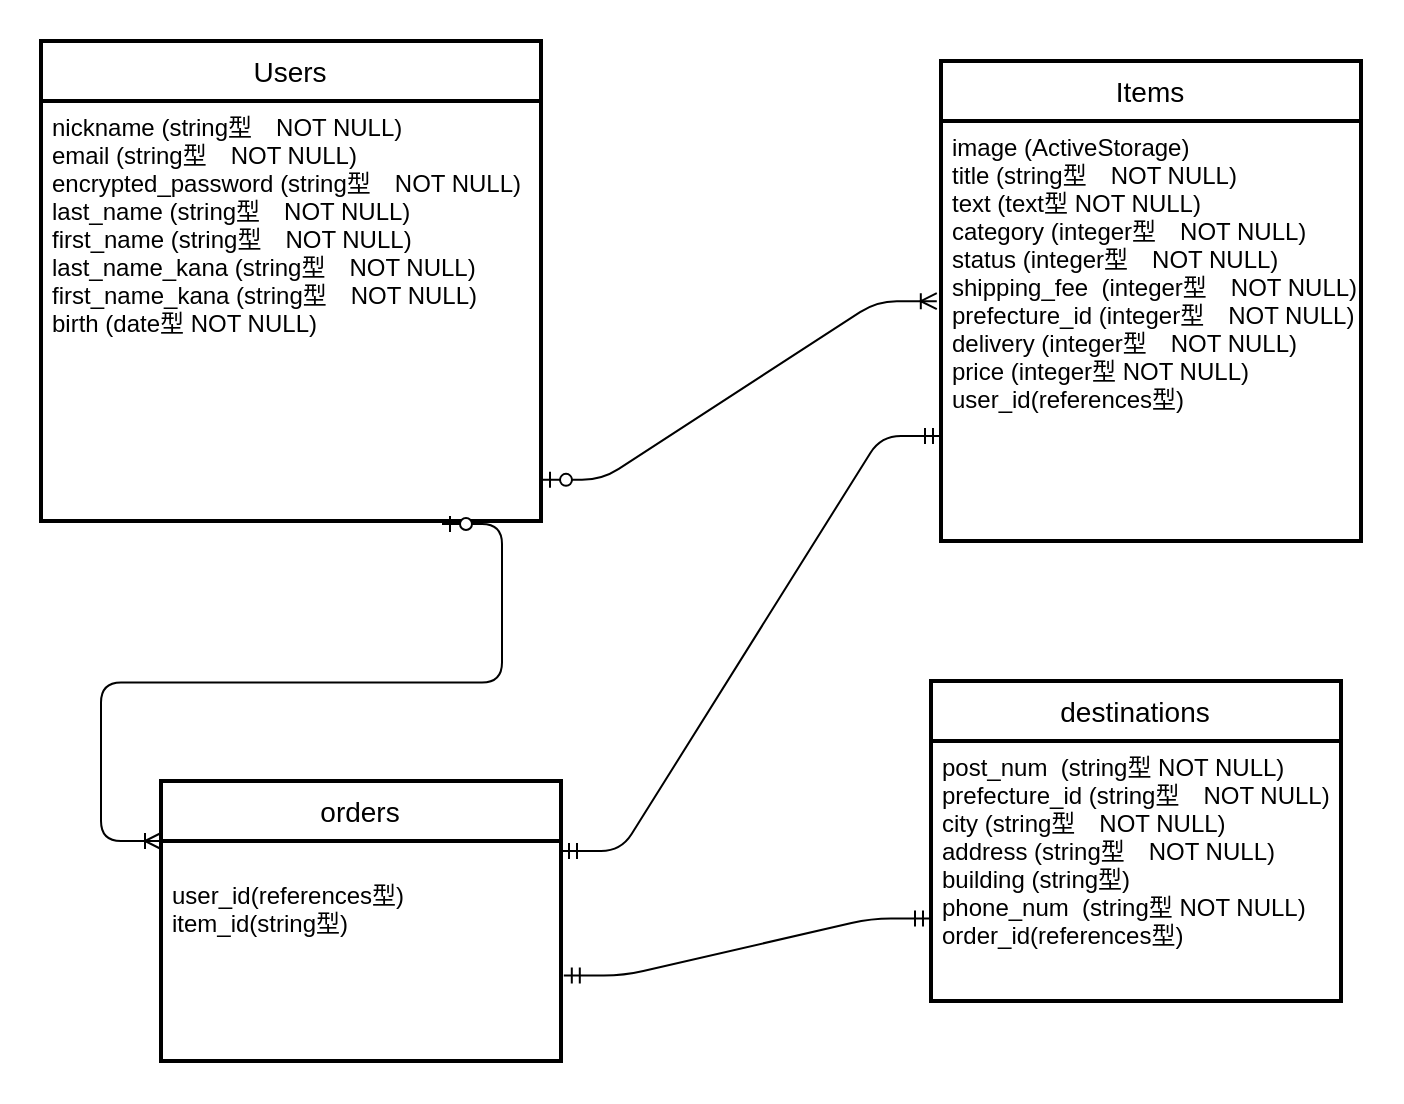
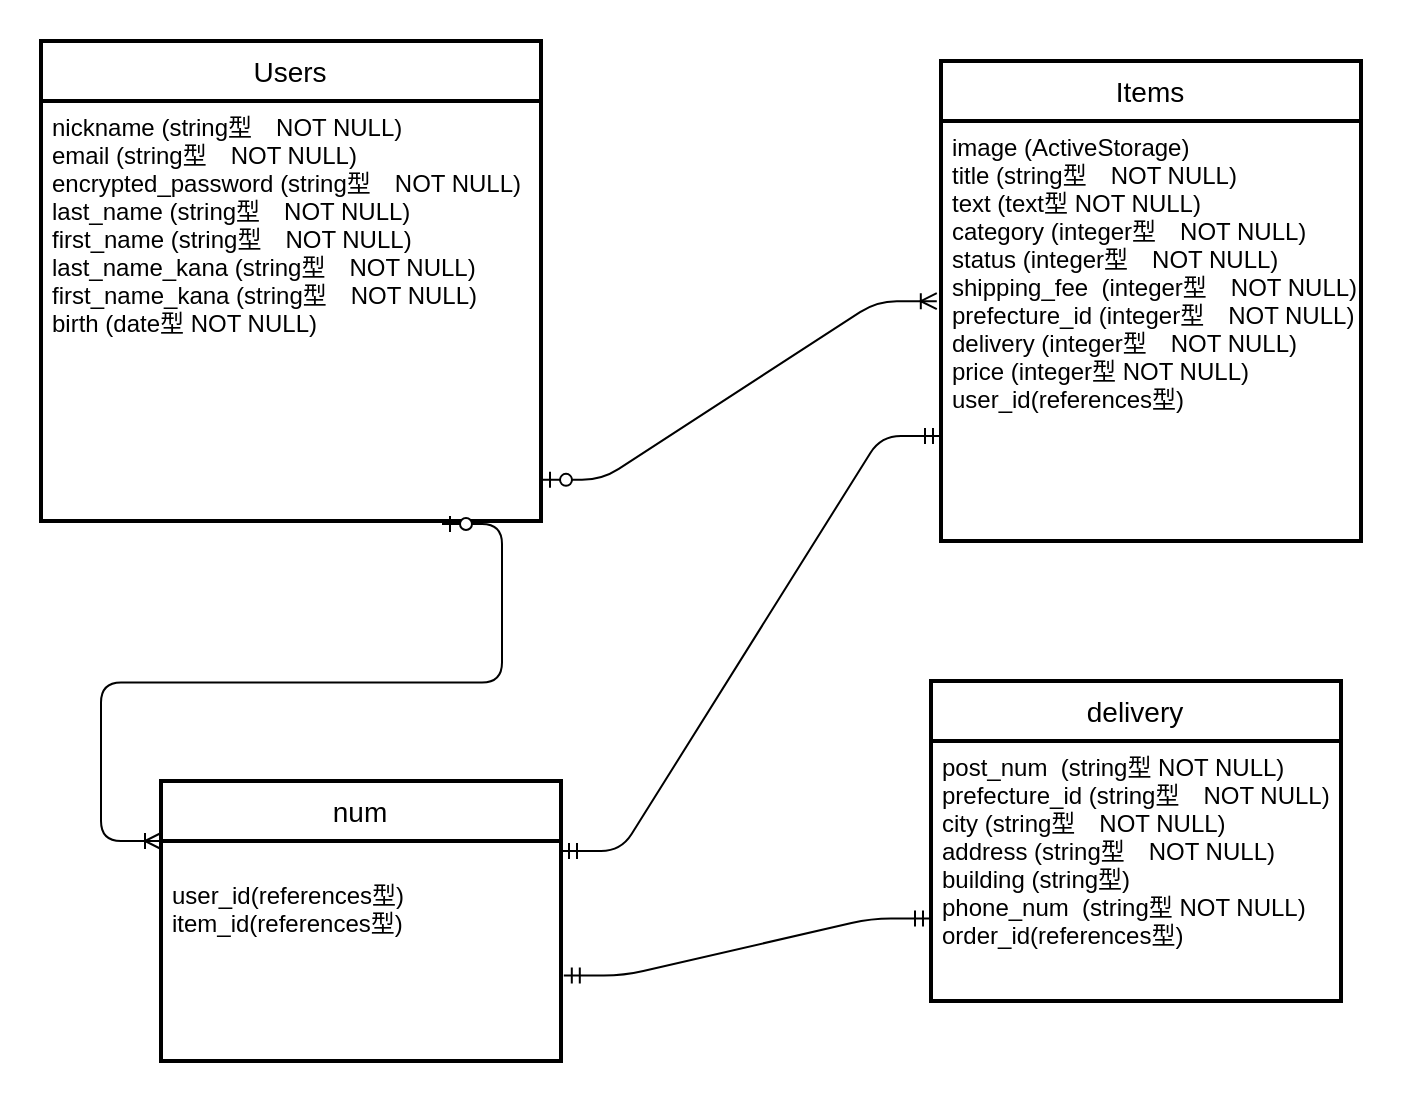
  <mxCell id="0" />
  <mxCell id="1" parent="0" />
- <mxCell id="2" value="orders" style="swimlane;childLayout=stackLayout;horizontal=1;startSize=30;horizontalStack=0;fontSize=14;fontStyle=0;strokeWidth=2;resizeParent=0;resizeLast=1;shadow=0;dashed=0;align=center;" parent="1" vertex="1"><mxGeometry x="80" y="390" width="200" height="140" as="geometry" /></mxCell>
- <mxCell id="3" value="&#10;user_id(references型)&#10;item_id(string型)" style="align=left;strokeColor=none;fillColor=none;spacingLeft=4;fontSize=12;verticalAlign=top;resizable=0;rotatable=0;part=1;" parent="2" vertex="1"><mxGeometry y="30" width="200" height="110" as="geometry" /></mxCell>
+ <mxCell id="2" value="num" style="swimlane;childLayout=stackLayout;horizontal=1;startSize=30;horizontalStack=0;fontSize=14;fontStyle=0;strokeWidth=2;resizeParent=0;resizeLast=1;shadow=0;dashed=0;align=center;" parent="1" vertex="1"><mxGeometry x="80" y="390" width="200" height="140" as="geometry" /></mxCell>
+ <mxCell id="3" value="&#10;user_id(references型)&#10;item_id(references型)" style="align=left;strokeColor=none;fillColor=none;spacingLeft=4;fontSize=12;verticalAlign=top;resizable=0;rotatable=0;part=1;" parent="2" vertex="1"><mxGeometry y="30" width="200" height="110" as="geometry" /></mxCell>
  <mxCell id="4" value="Items" style="swimlane;childLayout=stackLayout;horizontal=1;startSize=30;horizontalStack=0;fontSize=14;fontStyle=0;strokeWidth=2;resizeParent=0;resizeLast=1;shadow=0;dashed=0;align=center;" parent="1" vertex="1"><mxGeometry x="470" y="30" width="210" height="240" as="geometry" /></mxCell>
  <mxCell id="5" value="image (ActiveStorage)&#10;title (string型　NOT NULL)&#10;text (text型 NOT NULL)&#10;category (integer型　NOT NULL)&#10;status (integer型　NOT NULL)&#10;shipping_fee  (integer型　NOT NULL)&#10;prefecture_id (integer型　NOT NULL)&#10;delivery (integer型　NOT NULL)&#10;price (integer型 NOT NULL)&#10;user_id(references型)" style="align=left;strokeColor=none;fillColor=none;spacingLeft=4;fontSize=12;verticalAlign=top;resizable=0;rotatable=0;part=1;" parent="4" vertex="1"><mxGeometry y="30" width="210" height="210" as="geometry" /></mxCell>
- <mxCell id="6" value="destinations" style="swimlane;childLayout=stackLayout;horizontal=1;startSize=30;horizontalStack=0;fontSize=14;fontStyle=0;strokeWidth=2;resizeParent=0;resizeLast=1;shadow=0;dashed=0;align=center;" parent="1" vertex="1"><mxGeometry x="465" y="340" width="205" height="160" as="geometry" /></mxCell>
+ <mxCell id="6" value="delivery" style="swimlane;childLayout=stackLayout;horizontal=1;startSize=30;horizontalStack=0;fontSize=14;fontStyle=0;strokeWidth=2;resizeParent=0;resizeLast=1;shadow=0;dashed=0;align=center;" parent="1" vertex="1"><mxGeometry x="465" y="340" width="205" height="160" as="geometry" /></mxCell>
  <mxCell id="7" value="post_num  (string型 NOT NULL)&#10;prefecture_id (string型　NOT NULL)&#10;city (string型　NOT NULL)&#10;address (string型　NOT NULL)&#10;building (string型)&#10;phone_num  (string型 NOT NULL)&#10;order_id(references型)&#10;" style="align=left;strokeColor=none;fillColor=none;spacingLeft=4;fontSize=12;verticalAlign=top;resizable=0;rotatable=0;part=1;" parent="6" vertex="1"><mxGeometry y="30" width="205" height="130" as="geometry" /></mxCell>
  <mxCell id="8" value="" style="edgeStyle=entityRelationEdgeStyle;fontSize=13;html=1;endArrow=ERoneToMany;startArrow=ERzeroToOne;exitX=1.002;exitY=0.902;exitDx=0;exitDy=0;exitPerimeter=0;entryX=-0.01;entryY=0.429;entryDx=0;entryDy=0;entryPerimeter=0;" parent="1" source="10" target="5" edge="1"><mxGeometry width="100" height="100" relative="1" as="geometry"><mxPoint x="255" y="240" as="sourcePoint" /><mxPoint x="433" y="140" as="targetPoint" /></mxGeometry></mxCell>
  <mxCell id="9" value="Users" style="swimlane;childLayout=stackLayout;horizontal=1;startSize=30;horizontalStack=0;fontSize=14;fontStyle=0;strokeWidth=2;resizeParent=0;resizeLast=1;shadow=0;dashed=0;align=center;" parent="1" vertex="1"><mxGeometry x="20" y="20" width="250" height="240" as="geometry" /></mxCell>
  <mxCell id="10" value="nickname (string型　NOT NULL)&#10;email (string型　NOT NULL)&#10;encrypted_password (string型　NOT NULL)&#10;last_name (string型　NOT NULL)&#10;first_name (string型　NOT NULL)&#10;last_name_kana (string型　NOT NULL)&#10;first_name_kana (string型　NOT NULL)&#10;birth (date型 NOT NULL)" style="align=left;strokeColor=none;fillColor=none;spacingLeft=4;fontSize=12;verticalAlign=top;resizable=0;rotatable=0;part=1;" parent="9" vertex="1"><mxGeometry y="30" width="250" height="210" as="geometry" /></mxCell>
  <mxCell id="11" value="" style="edgeStyle=entityRelationEdgeStyle;fontSize=12;html=1;endArrow=ERoneToMany;startArrow=ERzeroToOne;exitX=0.802;exitY=1.007;exitDx=0;exitDy=0;exitPerimeter=0;" parent="1" source="10" edge="1"><mxGeometry width="100" height="100" relative="1" as="geometry"><mxPoint x="330" y="300" as="sourcePoint" /><mxPoint x="80" y="420" as="targetPoint" /></mxGeometry></mxCell>
  <mxCell id="12" value="" style="edgeStyle=entityRelationEdgeStyle;fontSize=12;html=1;endArrow=ERmandOne;startArrow=ERmandOne;exitX=1.007;exitY=0.611;exitDx=0;exitDy=0;exitPerimeter=0;entryX=0;entryY=0.683;entryDx=0;entryDy=0;entryPerimeter=0;" parent="1" source="3" target="7" edge="1"><mxGeometry width="100" height="100" relative="1" as="geometry"><mxPoint x="330" y="370" as="sourcePoint" /><mxPoint x="430" y="270" as="targetPoint" /></mxGeometry></mxCell>
  <mxCell id="13" value="" style="edgeStyle=entityRelationEdgeStyle;fontSize=12;html=1;endArrow=ERmandOne;startArrow=ERmandOne;exitX=1;exitY=0.25;exitDx=0;exitDy=0;entryX=0;entryY=0.75;entryDx=0;entryDy=0;" parent="1" source="2" target="5" edge="1"><mxGeometry width="100" height="100" relative="1" as="geometry"><mxPoint x="300" y="370" as="sourcePoint" /><mxPoint x="400" y="270" as="targetPoint" /></mxGeometry></mxCell>
